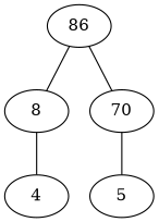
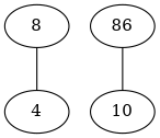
  digraph {
    rankdir=BT
    edge [arrowhead=none]
    4
    8
    n3 [label=86]
-   5
-   10 [label=70]
+   10
    4 -> 8
-   8 -> n3
-   5 -> 10
    10 -> n3
  }
